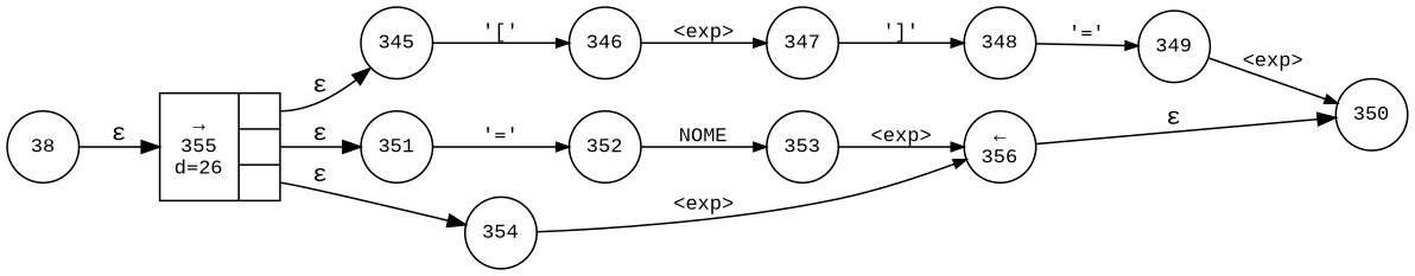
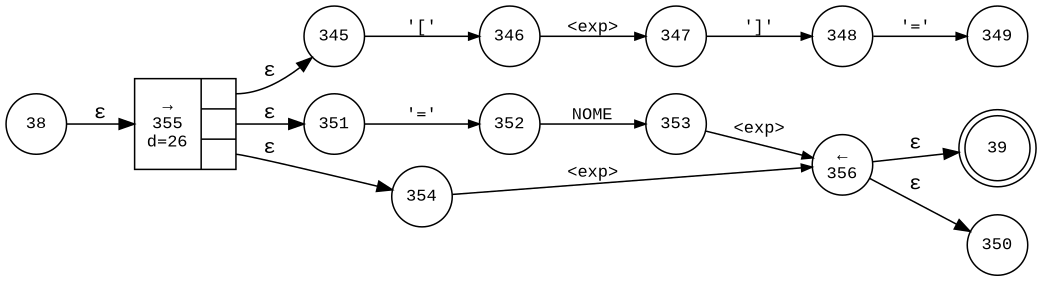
  digraph {
    fontname="Liberation Mono"
    rankdir=LR
    node [fixedsize=true fontname="Liberation Mono" fontsize=11 shape=circle peripheries=1]
    edge [fontname="Liberation Mono" arrowhead=normal arrowsize=.7 fontsize=11]
+   n1 [label=39 shape=doublecircle width=.6 peripheries=""]
    n2 [label="&larr;\n356" width=.55]
    n3 [label=350 width=.55]
    n4 [label=352 width=.55]
    n5 [label=353 width=.55]
    n6 [label=38 width=.55]
    n7 [fixedsize=false label="{&rarr;\n355\nd=26|{<p0>|<p1>|<p2>}}" shape=record]
    n8 [label=354 width=.55]
    n9 [label=351 width=.55]
    n10 [label=345 width=.55]
    n11 [label=346 width=.55]
    n12 [label=349 width=.55]
    n13 [label=348 width=.55]
    n14 [label=347 width=.55]
+   n2 -> n1 [label="&epsilon;" arrowhead="" arrowsize="" fontsize=""]
    n2 -> n3 [label="&epsilon;" arrowhead="" arrowsize="" fontsize=""]
    n4 -> n5 [label=NOME]
    n5 -> n2 [label="<exp>"]
    n6 -> n7 [label="&epsilon;" arrowhead="" arrowsize="" fontsize=""]
    n7 -> n8 [label="&epsilon;" tailport=p2 arrowhead="" arrowsize="" fontsize=""]
    n7 -> n9 [label="&epsilon;" tailport=p1 arrowhead="" arrowsize="" fontsize=""]
    n7 -> n10 [label="&epsilon;" tailport=p0 arrowhead="" arrowsize="" fontsize=""]
    n8 -> n2 [label="<exp>"]
    n9 -> n4 [label="'='"]
    n10 -> n11 [label="'['"]
    n11 -> n14 [label="<exp>"]
-   n12 -> n3 [label="<exp>"]
    n13 -> n12 [label="'='"]
    n14 -> n13 [label="']'"]
  }
